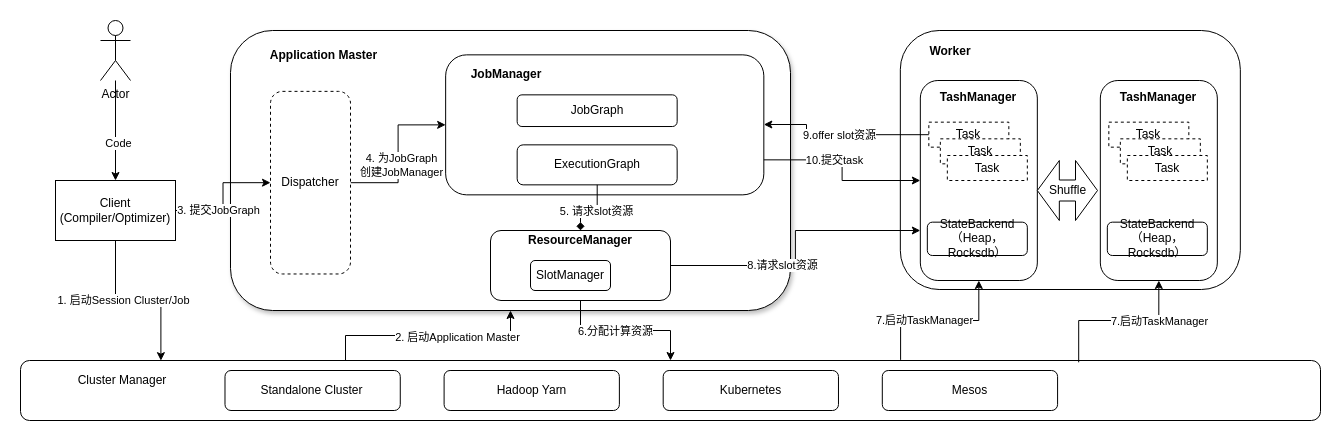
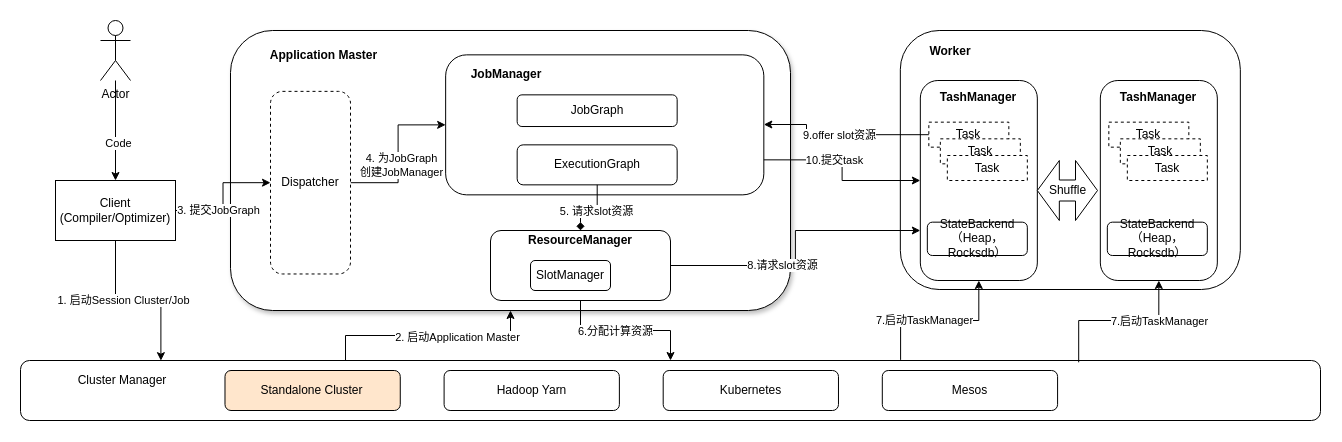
  <mxCell id="0" />
  <mxCell id="1" parent="0" />
  <mxCell id="2" style="edgeStyle=orthogonalEdgeStyle;rounded=0;orthogonalLoop=1;jettySize=auto;html=1;" edge="1" parent="1" source="4" target="7"><mxGeometry relative="1" as="geometry" /></mxCell>
  <mxCell id="3" value="Code" style="edgeLabel;html=1;align=center;verticalAlign=middle;resizable=0;points=[];" vertex="1" connectable="0" parent="2"><mxGeometry x="0.236" y="2" relative="1" as="geometry"><mxPoint as="offset" /></mxGeometry></mxCell>
  <mxCell id="4" value="Actor" style="shape=umlActor;verticalLabelPosition=bottom;verticalAlign=top;html=1;outlineConnect=0;" vertex="1" parent="1"><mxGeometry x="100" y="20" width="30" height="60" as="geometry" /></mxCell>
  <mxCell id="5" style="edgeStyle=orthogonalEdgeStyle;rounded=0;orthogonalLoop=1;jettySize=auto;html=1;entryX=0.108;entryY=0.003;entryDx=0;entryDy=0;entryPerimeter=0;" edge="1" parent="1" source="7" target="9"><mxGeometry relative="1" as="geometry" /></mxCell>
  <mxCell id="6" value="1. 启动Session Cluster/Job" style="edgeLabel;html=1;align=center;verticalAlign=middle;resizable=0;points=[];" vertex="1" connectable="0" parent="5"><mxGeometry x="-0.195" y="1" relative="1" as="geometry"><mxPoint as="offset" /></mxGeometry></mxCell>
  <mxCell id="7" value="Client&lt;br&gt;(Compiler/Optimizer)" style="rounded=0;whiteSpace=wrap;html=1;" vertex="1" parent="1"><mxGeometry x="55" y="180" width="120" height="60" as="geometry" /></mxCell>
  <mxCell id="8" value="" style="group" vertex="1" connectable="0" parent="1"><mxGeometry x="20" y="360" width="1300" height="60" as="geometry" /></mxCell>
  <mxCell id="9" value="" style="rounded=1;whiteSpace=wrap;html=1;" vertex="1" parent="8"><mxGeometry width="1300" height="60" as="geometry" /></mxCell>
  <mxCell id="10" value="Cluster Manager" style="text;html=1;strokeColor=none;fillColor=none;align=center;verticalAlign=middle;whiteSpace=wrap;rounded=0;" vertex="1" parent="8"><mxGeometry y="10" width="204.494" height="20" as="geometry" /></mxCell>
- <mxCell id="11" value="Standalone Cluster" style="rounded=1;whiteSpace=wrap;html=1;" vertex="1" parent="8"><mxGeometry x="204.494" y="10" width="175.281" height="40" as="geometry" /></mxCell>
+ <mxCell id="11" value="Standalone Cluster" style="rounded=1;whiteSpace=wrap;html=1;fillColor=#ffe6cc;" vertex="1" parent="8"><mxGeometry x="204.494" y="10" width="175.281" height="40" as="geometry" /></mxCell>
  <mxCell id="12" value="Hadoop Yarn" style="rounded=1;whiteSpace=wrap;html=1;" vertex="1" parent="8"><mxGeometry x="423.596" y="10" width="175.281" height="40" as="geometry" /></mxCell>
  <mxCell id="13" value="Kubernetes" style="rounded=1;whiteSpace=wrap;html=1;" vertex="1" parent="8"><mxGeometry x="642.697" y="10" width="175.281" height="40" as="geometry" /></mxCell>
  <mxCell id="14" value="Mesos" style="rounded=1;whiteSpace=wrap;html=1;" vertex="1" parent="8"><mxGeometry x="861.798" y="10" width="175.281" height="40" as="geometry" /></mxCell>
  <mxCell id="15" value="" style="group" vertex="1" connectable="0" parent="1"><mxGeometry x="230" y="30" width="573.33" height="280" as="geometry" /></mxCell>
  <mxCell id="16" value="" style="rounded=1;whiteSpace=wrap;html=1;shadow=1;" vertex="1" parent="15"><mxGeometry width="560" height="280" as="geometry" /></mxCell>
  <mxCell id="17" value="Application Master" style="text;html=1;strokeColor=none;fillColor=none;align=center;verticalAlign=middle;whiteSpace=wrap;rounded=0;fontStyle=1" vertex="1" parent="15"><mxGeometry y="24.348" width="186.667" as="geometry" /></mxCell>
  <mxCell id="18" style="edgeStyle=orthogonalEdgeStyle;rounded=0;orthogonalLoop=1;jettySize=auto;html=1;entryX=0;entryY=0.5;entryDx=0;entryDy=0;" edge="1" parent="15" source="20" target="22"><mxGeometry relative="1" as="geometry"><mxPoint x="201.818" y="110" as="targetPoint" /></mxGeometry></mxCell>
  <mxCell id="19" value="4. 为JobGraph&lt;br&gt;创建JobManager" style="edgeLabel;html=1;align=center;verticalAlign=middle;resizable=0;points=[];" vertex="1" connectable="0" parent="18"><mxGeometry x="0.188" relative="1" as="geometry"><mxPoint x="2.4" y="25.2" as="offset" /></mxGeometry></mxCell>
  <mxCell id="20" value="Dispatcher" style="rounded=1;whiteSpace=wrap;html=1;shadow=0;dashed=1;" vertex="1" parent="15"><mxGeometry x="40" y="60.87" width="80" height="182.609" as="geometry" /></mxCell>
  <mxCell id="21" value="" style="group" vertex="1" connectable="0" parent="15"><mxGeometry x="199.997" y="24.35" width="333.333" height="140" as="geometry" /></mxCell>
  <mxCell id="22" value="" style="rounded=1;whiteSpace=wrap;html=1;shadow=0;" vertex="1" parent="21"><mxGeometry x="15.152" width="318.182" height="140" as="geometry" /></mxCell>
  <mxCell id="23" value="&lt;b&gt;JobManager&lt;/b&gt;" style="text;html=1;strokeColor=none;fillColor=none;align=center;verticalAlign=middle;whiteSpace=wrap;rounded=0;shadow=0;" vertex="1" parent="21"><mxGeometry width="151.515" height="40" as="geometry" /></mxCell>
  <mxCell id="24" value="JobGraph" style="rounded=1;whiteSpace=wrap;html=1;shadow=0;" vertex="1" parent="21"><mxGeometry x="86.667" y="40" width="160" height="31.67" as="geometry" /></mxCell>
  <mxCell id="25" value="ExecutionGraph" style="rounded=1;whiteSpace=wrap;html=1;shadow=0;" vertex="1" parent="21"><mxGeometry x="86.667" y="90" width="160" height="40" as="geometry" /></mxCell>
  <mxCell id="26" value="" style="group" vertex="1" connectable="0" parent="15"><mxGeometry x="260" y="200" width="180" height="70" as="geometry" /></mxCell>
  <mxCell id="27" value="" style="rounded=1;whiteSpace=wrap;html=1;shadow=0;" vertex="1" parent="26"><mxGeometry width="180" height="70" as="geometry" /></mxCell>
  <mxCell id="28" value="&lt;b&gt;ResourceManager&lt;/b&gt;" style="text;html=1;strokeColor=none;fillColor=none;align=center;verticalAlign=middle;whiteSpace=wrap;rounded=0;shadow=0;" vertex="1" parent="26"><mxGeometry x="25" width="130" height="20" as="geometry" /></mxCell>
  <mxCell id="29" value="SlotManager" style="rounded=1;whiteSpace=wrap;html=1;shadow=0;" vertex="1" parent="26"><mxGeometry x="40" y="30" width="80" height="30" as="geometry" /></mxCell>
  <mxCell id="30" style="edgeStyle=orthogonalEdgeStyle;rounded=0;orthogonalLoop=1;jettySize=auto;html=1;endArrow=diamond;" edge="1" parent="15" source="25" target="28"><mxGeometry relative="1" as="geometry" /></mxCell>
  <mxCell id="31" value="5. 请求slot资源" style="edgeLabel;html=1;align=center;verticalAlign=middle;resizable=0;points=[];" vertex="1" connectable="0" parent="30"><mxGeometry x="-0.434" y="-1" relative="1" as="geometry"><mxPoint y="7.65" as="offset" /></mxGeometry></mxCell>
  <mxCell id="32" style="edgeStyle=orthogonalEdgeStyle;rounded=0;orthogonalLoop=1;jettySize=auto;html=1;exitX=0.25;exitY=0;exitDx=0;exitDy=0;" edge="1" parent="1" source="9" target="16"><mxGeometry relative="1" as="geometry" /></mxCell>
  <mxCell id="33" value="2. 启动Application Master" style="edgeLabel;html=1;align=center;verticalAlign=middle;resizable=0;points=[];" vertex="1" connectable="0" parent="32"><mxGeometry x="0.269" y="-1" relative="1" as="geometry"><mxPoint as="offset" /></mxGeometry></mxCell>
  <mxCell id="34" style="edgeStyle=orthogonalEdgeStyle;rounded=0;orthogonalLoop=1;jettySize=auto;html=1;entryX=0;entryY=0.5;entryDx=0;entryDy=0;" edge="1" parent="1" source="7" target="20"><mxGeometry relative="1" as="geometry" /></mxCell>
  <mxCell id="35" value="3. 提交JobGraph" style="edgeLabel;html=1;align=center;verticalAlign=middle;resizable=0;points=[];" vertex="1" connectable="0" parent="34"><mxGeometry x="-0.309" y="1" relative="1" as="geometry"><mxPoint as="offset" /></mxGeometry></mxCell>
  <mxCell id="36" style="edgeStyle=orthogonalEdgeStyle;rounded=0;orthogonalLoop=1;jettySize=auto;html=1;exitX=0.5;exitY=1;exitDx=0;exitDy=0;" edge="1" parent="1" source="27" target="9"><mxGeometry relative="1" as="geometry" /></mxCell>
  <mxCell id="37" value="6.分配计算资源" style="edgeLabel;html=1;align=center;verticalAlign=middle;resizable=0;points=[];" vertex="1" connectable="0" parent="36"><mxGeometry x="-0.143" relative="1" as="geometry"><mxPoint as="offset" /></mxGeometry></mxCell>
  <mxCell id="38" value="" style="rounded=1;whiteSpace=wrap;html=1;shadow=0;" vertex="1" parent="1"><mxGeometry x="899.83" y="30" width="340" height="259" as="geometry" /></mxCell>
  <mxCell id="39" value="Worker" style="text;html=1;strokeColor=none;fillColor=none;align=center;verticalAlign=middle;whiteSpace=wrap;rounded=0;fontStyle=1" vertex="1" parent="1"><mxGeometry x="909.83" y="50" width="80" as="geometry" /></mxCell>
  <mxCell id="40" value="" style="group" vertex="1" connectable="0" parent="1"><mxGeometry x="919.83" y="80" width="117" height="200" as="geometry" /></mxCell>
  <mxCell id="41" value="" style="rounded=1;whiteSpace=wrap;html=1;shadow=0;" vertex="1" parent="40"><mxGeometry width="117" height="200" as="geometry" /></mxCell>
  <mxCell id="42" value="&lt;b&gt;TashManager&lt;/b&gt;" style="text;html=1;strokeColor=none;fillColor=none;align=center;verticalAlign=middle;whiteSpace=wrap;rounded=0;shadow=0;" vertex="1" parent="40"><mxGeometry x="5.5" y="8.333" width="106" height="16.667" as="geometry" /></mxCell>
  <mxCell id="43" value="Task" style="rounded=0;whiteSpace=wrap;html=1;shadow=0;dashed=1;" vertex="1" parent="40"><mxGeometry x="8.5" y="41.667" width="80" height="25" as="geometry" /></mxCell>
  <mxCell id="44" value="Task" style="rounded=0;whiteSpace=wrap;html=1;shadow=0;dashed=1;" vertex="1" parent="40"><mxGeometry x="20" y="58.333" width="80" height="25" as="geometry" /></mxCell>
  <mxCell id="45" value="Task" style="rounded=0;whiteSpace=wrap;html=1;shadow=0;dashed=1;" vertex="1" parent="40"><mxGeometry x="27" y="75" width="80" height="25" as="geometry" /></mxCell>
  <mxCell id="46" value="StateBackend&lt;br&gt;（Heap，Rocksdb）" style="rounded=1;whiteSpace=wrap;html=1;shadow=0;" vertex="1" parent="40"><mxGeometry x="7" y="141.667" width="100" height="33.333" as="geometry" /></mxCell>
  <mxCell id="47" value="" style="group" vertex="1" connectable="0" parent="1"><mxGeometry x="1099.83" y="80" width="117" height="200" as="geometry" /></mxCell>
  <mxCell id="48" value="" style="rounded=1;whiteSpace=wrap;html=1;shadow=0;" vertex="1" parent="47"><mxGeometry width="117" height="200" as="geometry" /></mxCell>
  <mxCell id="49" value="&lt;b&gt;TashManager&lt;/b&gt;" style="text;html=1;strokeColor=none;fillColor=none;align=center;verticalAlign=middle;whiteSpace=wrap;rounded=0;shadow=0;" vertex="1" parent="47"><mxGeometry x="5.5" y="8.333" width="106" height="16.667" as="geometry" /></mxCell>
  <mxCell id="50" value="Task" style="rounded=0;whiteSpace=wrap;html=1;shadow=0;dashed=1;" vertex="1" parent="47"><mxGeometry x="8.5" y="41.667" width="80" height="25" as="geometry" /></mxCell>
  <mxCell id="51" value="Task" style="rounded=0;whiteSpace=wrap;html=1;shadow=0;dashed=1;" vertex="1" parent="47"><mxGeometry x="20" y="58.333" width="80" height="25" as="geometry" /></mxCell>
  <mxCell id="52" value="Task" style="rounded=0;whiteSpace=wrap;html=1;shadow=0;dashed=1;" vertex="1" parent="47"><mxGeometry x="27" y="75" width="80" height="25" as="geometry" /></mxCell>
  <mxCell id="53" value="StateBackend&lt;br&gt;（Heap，Rocksdb）" style="rounded=1;whiteSpace=wrap;html=1;shadow=0;" vertex="1" parent="47"><mxGeometry x="7" y="141.667" width="100" height="33.333" as="geometry" /></mxCell>
  <mxCell id="54" style="edgeStyle=orthogonalEdgeStyle;rounded=0;orthogonalLoop=1;jettySize=auto;html=1;exitX=0.677;exitY=-0.01;exitDx=0;exitDy=0;entryX=0.5;entryY=1;entryDx=0;entryDy=0;exitPerimeter=0;" edge="1" parent="1" source="9" target="41"><mxGeometry relative="1" as="geometry" /></mxCell>
  <mxCell id="55" value="7.启动TaskManager" style="edgeLabel;html=1;align=center;verticalAlign=middle;resizable=0;points=[];" vertex="1" connectable="0" parent="54"><mxGeometry x="-0.206" y="1" relative="1" as="geometry"><mxPoint as="offset" /></mxGeometry></mxCell>
  <mxCell id="56" style="edgeStyle=orthogonalEdgeStyle;rounded=0;orthogonalLoop=1;jettySize=auto;html=1;exitX=0.814;exitY=0.03;exitDx=0;exitDy=0;entryX=0.5;entryY=1;entryDx=0;entryDy=0;exitPerimeter=0;" edge="1" parent="1" source="9" target="48"><mxGeometry relative="1" as="geometry" /></mxCell>
  <mxCell id="57" value="7.启动TaskManager" style="edgeLabel;html=1;align=center;verticalAlign=middle;resizable=0;points=[];" vertex="1" connectable="0" parent="1"><mxGeometry x="1158.33" y="320" as="geometry" /></mxCell>
  <mxCell id="58" style="edgeStyle=orthogonalEdgeStyle;rounded=0;orthogonalLoop=1;jettySize=auto;html=1;exitX=1;exitY=0.5;exitDx=0;exitDy=0;entryX=0;entryY=0.75;entryDx=0;entryDy=0;" edge="1" parent="1" source="27" target="41"><mxGeometry relative="1" as="geometry" /></mxCell>
  <mxCell id="59" value="8.请求slot资源" style="edgeLabel;html=1;align=center;verticalAlign=middle;resizable=0;points=[];" vertex="1" connectable="0" parent="58"><mxGeometry x="-0.222" y="1" relative="1" as="geometry"><mxPoint as="offset" /></mxGeometry></mxCell>
  <mxCell id="60" style="edgeStyle=orthogonalEdgeStyle;rounded=0;orthogonalLoop=1;jettySize=auto;html=1;" edge="1" parent="1" source="43" target="22"><mxGeometry relative="1" as="geometry"><Array as="points"><mxPoint x="806" y="134" /><mxPoint x="806" y="124" /></Array></mxGeometry></mxCell>
  <mxCell id="61" value="9.offer slot资源" style="edgeLabel;html=1;align=center;verticalAlign=middle;resizable=0;points=[];" vertex="1" connectable="0" parent="60"><mxGeometry x="0.225" y="-1" relative="1" as="geometry"><mxPoint x="17.15" y="1" as="offset" /></mxGeometry></mxCell>
  <mxCell id="62" style="edgeStyle=orthogonalEdgeStyle;rounded=0;orthogonalLoop=1;jettySize=auto;html=1;exitX=1;exitY=0.75;exitDx=0;exitDy=0;entryX=0;entryY=0.5;entryDx=0;entryDy=0;" edge="1" parent="1" source="22" target="41"><mxGeometry relative="1" as="geometry" /></mxCell>
  <mxCell id="63" value="10.提交task" style="edgeLabel;html=1;align=center;verticalAlign=middle;resizable=0;points=[];" vertex="1" connectable="0" parent="62"><mxGeometry x="-0.206" relative="1" as="geometry"><mxPoint as="offset" /></mxGeometry></mxCell>
  <mxCell id="64" value="Shuffle" style="html=1;shadow=0;dashed=0;align=center;verticalAlign=middle;shape=mxgraph.arrows2.twoWayArrow;dy=0.65;dx=22;" vertex="1" parent="1"><mxGeometry x="1036.83" y="160" width="60.17" height="60" as="geometry" /></mxCell>
